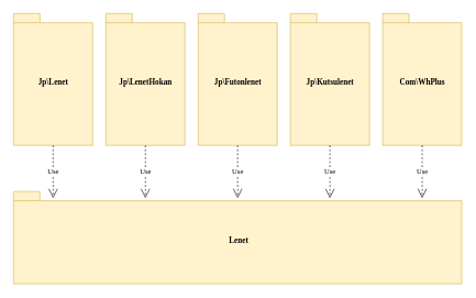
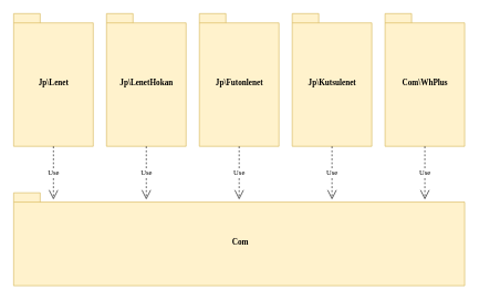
  <mxCell id="0" />
  <mxCell id="1" parent="0" />
- <mxCell id="2" value="&amp;nbsp;Lenet" style="shape=folder;fontStyle=1;spacingTop=10;tabWidth=40;tabHeight=14;tabPosition=left;html=1;fillColor=#fff2cc;strokeColor=#d6b656;direction=east;fontFamily=Comic Sans MS;" vertex="1" parent="1"><mxGeometry x="20" y="290" width="680" height="140" as="geometry" /></mxCell>
+ <mxCell id="2" value="&amp;nbsp;Com" style="shape=folder;fontStyle=1;spacingTop=10;tabWidth=40;tabHeight=14;tabPosition=left;html=1;fillColor=#fff2cc;strokeColor=#d6b656;direction=east;fontFamily=Comic Sans MS;" vertex="1" parent="1"><mxGeometry x="20" y="290" width="680" height="140" as="geometry" /></mxCell>
  <mxCell id="3" value="Jp\LenetHokan" style="shape=folder;fontStyle=1;spacingTop=10;tabWidth=40;tabHeight=14;tabPosition=left;html=1;direction=east;fillColor=#fff2cc;strokeColor=#d6b656;fontFamily=Comic Sans MS;" vertex="1" parent="1"><mxGeometry x="160" y="20" width="120" height="200" as="geometry" /></mxCell>
  <mxCell id="4" value="Jp\Kutsulenet" style="shape=folder;fontStyle=1;spacingTop=10;tabWidth=40;tabHeight=14;tabPosition=left;html=1;direction=east;fillColor=#fff2cc;strokeColor=#d6b656;fontFamily=Comic Sans MS;" vertex="1" parent="1"><mxGeometry x="440" y="20" width="120" height="200" as="geometry" /></mxCell>
  <mxCell id="5" value="Jp\Futonlenet" style="shape=folder;fontStyle=1;spacingTop=10;tabWidth=40;tabHeight=14;tabPosition=left;html=1;direction=east;fillColor=#fff2cc;strokeColor=#d6b656;fontFamily=Comic Sans MS;" vertex="1" parent="1"><mxGeometry x="300" y="20" width="120" height="200" as="geometry" /></mxCell>
  <mxCell id="6" value="Com\WhPlus" style="shape=folder;fontStyle=1;spacingTop=10;tabWidth=40;tabHeight=14;tabPosition=left;html=1;direction=east;fillColor=#fff2cc;strokeColor=#d6b656;fontFamily=Comic Sans MS;" vertex="1" parent="1"><mxGeometry x="580" y="20" width="120" height="200" as="geometry" /></mxCell>
  <mxCell id="7" value="Jp\Lenet" style="shape=folder;fontStyle=1;spacingTop=10;tabWidth=40;tabHeight=14;tabPosition=left;html=1;fillColor=#fff2cc;strokeColor=#d6b656;direction=east;fontFamily=Comic Sans MS;" vertex="1" parent="1"><mxGeometry x="20" y="20" width="120" height="200" as="geometry" /></mxCell>
  <mxCell id="8" value="Use" style="endArrow=open;endSize=12;dashed=1;html=1;exitX=0.5;exitY=1;exitDx=0;exitDy=0;exitPerimeter=0;fontFamily=Comic Sans MS;" edge="1" parent="1" source="5"><mxGeometry width="160" relative="1" as="geometry"><mxPoint x="190" y="228" as="sourcePoint" /><mxPoint x="360" y="300" as="targetPoint" /></mxGeometry></mxCell>
  <mxCell id="9" value="Use" style="endArrow=open;endSize=12;dashed=1;html=1;exitX=0.5;exitY=1;exitDx=0;exitDy=0;exitPerimeter=0;fontFamily=Comic Sans MS;" edge="1" parent="1" source="3"><mxGeometry width="160" relative="1" as="geometry"><mxPoint x="20" y="420" as="sourcePoint" /><mxPoint x="220" y="300" as="targetPoint" /></mxGeometry></mxCell>
  <mxCell id="10" value="Use" style="endArrow=open;endSize=12;dashed=1;html=1;exitX=0.5;exitY=1;exitDx=0;exitDy=0;exitPerimeter=0;fontFamily=Comic Sans MS;" edge="1" parent="1" source="4"><mxGeometry width="160" relative="1" as="geometry"><mxPoint x="190" y="230" as="sourcePoint" /><mxPoint x="500" y="300" as="targetPoint" /></mxGeometry></mxCell>
  <mxCell id="11" value="Use" style="endArrow=open;endSize=12;dashed=1;html=1;exitX=0.5;exitY=1;exitDx=0;exitDy=0;exitPerimeter=0;fontFamily=Comic Sans MS;" edge="1" parent="1" source="7"><mxGeometry width="160" relative="1" as="geometry"><mxPoint x="200" y="240" as="sourcePoint" /><mxPoint x="80" y="300" as="targetPoint" /></mxGeometry></mxCell>
  <mxCell id="12" value="Use" style="endArrow=open;endSize=12;dashed=1;html=1;exitX=0.5;exitY=1;exitDx=0;exitDy=0;exitPerimeter=0;fontFamily=Comic Sans MS;" edge="1" parent="1" source="6"><mxGeometry width="160" relative="1" as="geometry"><mxPoint x="80" y="230" as="sourcePoint" /><mxPoint x="640" y="300" as="targetPoint" /></mxGeometry></mxCell>
  <mxCell id="13" style="edgeStyle=orthogonalEdgeStyle;rounded=0;orthogonalLoop=1;jettySize=auto;html=1;exitX=0.5;exitY=1;exitDx=0;exitDy=0;exitPerimeter=0;" edge="1" parent="1" source="2" target="2"><mxGeometry relative="1" as="geometry" /></mxCell>
  <mxCell id="14" style="edgeStyle=orthogonalEdgeStyle;rounded=0;orthogonalLoop=1;jettySize=auto;html=1;exitX=0.5;exitY=1;exitDx=0;exitDy=0;exitPerimeter=0;fontFamily=Comic Sans MS;" edge="1" parent="1" source="2" target="2"><mxGeometry relative="1" as="geometry" /></mxCell>
